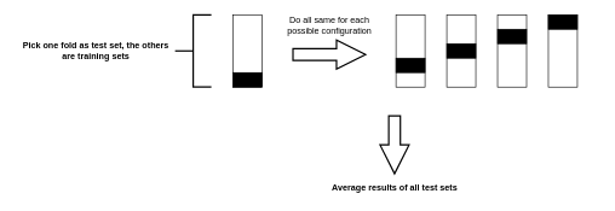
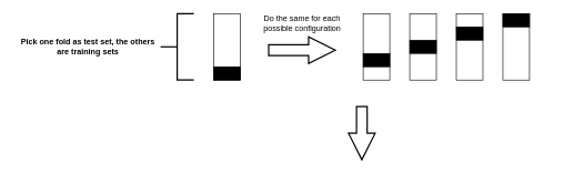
  <mxCell id="0" />
  <mxCell id="1" parent="0" />
  <mxCell id="2" value="" style="rounded=0;whiteSpace=wrap;html=1;fillColor=#FFFFFF;rotation=90;strokeColor=#000000;" parent="1" vertex="1"><mxGeometry x="290.5" y="50" width="100" height="40" as="geometry" /></mxCell>
  <mxCell id="3" value="" style="rounded=0;whiteSpace=wrap;html=1;fillColor=#FFFFFF;rotation=90;" parent="1" vertex="1"><mxGeometry x="515" y="50" width="100" height="40" as="geometry" /></mxCell>
  <mxCell id="4" value="" style="rounded=0;whiteSpace=wrap;html=1;fillColor=#FFFFFF;rotation=90;" parent="1" vertex="1"><mxGeometry x="585" y="50" width="100" height="40" as="geometry" /></mxCell>
  <mxCell id="5" value="" style="rounded=0;whiteSpace=wrap;html=1;fillColor=#FFFFFF;rotation=90;" parent="1" vertex="1"><mxGeometry x="655" y="50" width="100" height="40" as="geometry" /></mxCell>
  <mxCell id="6" value="" style="rounded=0;whiteSpace=wrap;html=1;rotation=90;" parent="1" vertex="1"><mxGeometry x="725" y="50" width="100" height="40" as="geometry" /></mxCell>
  <mxCell id="7" value="" style="rounded=0;whiteSpace=wrap;html=1;fillColor=#000000;" parent="1" vertex="1"><mxGeometry x="320.5" y="100" width="40" height="20" as="geometry" /></mxCell>
  <mxCell id="8" value="" style="rounded=0;whiteSpace=wrap;html=1;fillColor=#000000;" parent="1" vertex="1"><mxGeometry x="545" y="80" width="40" height="20" as="geometry" /></mxCell>
  <mxCell id="9" value="" style="rounded=0;whiteSpace=wrap;html=1;fillColor=#000000;" parent="1" vertex="1"><mxGeometry x="615" y="60" width="40" height="20" as="geometry" /></mxCell>
  <mxCell id="10" value="" style="rounded=0;whiteSpace=wrap;html=1;fillColor=#000000;" parent="1" vertex="1"><mxGeometry x="685" y="40" width="40" height="20" as="geometry" /></mxCell>
  <mxCell id="11" value="" style="rounded=0;whiteSpace=wrap;html=1;fillColor=#000000;" parent="1" vertex="1"><mxGeometry x="755" y="20" width="40" height="20" as="geometry" /></mxCell>
  <mxCell id="12" value="" style="strokeWidth=2;html=1;shape=mxgraph.flowchart.annotation_2;align=left;labelPosition=right;pointerEvents=1;fillColor=#000000;gradientColor=#ffffff;" vertex="1" parent="1"><mxGeometry x="240.5" y="20" width="50" height="100" as="geometry" /></mxCell>
  <mxCell id="13" value="&lt;div&gt;&lt;b&gt;Pick one fold as test set, the others &lt;br&gt;&lt;/b&gt;&lt;/div&gt;&lt;div&gt;&lt;b&gt;are training sets&lt;/b&gt;&lt;/div&gt;" style="text;html=1;align=center;verticalAlign=middle;resizable=0;points=[];;autosize=1;" vertex="1" parent="1"><mxGeometry x="20.5" y="55" width="220" height="30" as="geometry" /></mxCell>
- <mxCell id="14" value="&lt;div&gt;Do all same for each &lt;br&gt;&lt;/div&gt;&lt;div&gt;possible configuration&lt;/div&gt;" style="text;html=1;align=center;verticalAlign=middle;resizable=0;points=[];;autosize=1;" vertex="1" parent="1"><mxGeometry x="383" y="20" width="140" height="30" as="geometry" /></mxCell>
+ <mxCell id="14" value="&lt;div&gt;Do the same for each &lt;br&gt;&lt;/div&gt;&lt;div&gt;possible configuration&lt;/div&gt;" style="text;html=1;align=center;verticalAlign=middle;resizable=0;points=[];;autosize=1;" vertex="1" parent="1"><mxGeometry x="383" y="20" width="140" height="30" as="geometry" /></mxCell>
  <mxCell id="15" value="" style="verticalLabelPosition=bottom;verticalAlign=top;html=1;strokeWidth=2;shape=mxgraph.arrows2.arrow;dy=0.6;dx=40;notch=0;fillColor=#FFFFFF;gradientColor=#ffffff;" vertex="1" parent="1"><mxGeometry x="403" y="55" width="100" height="40" as="geometry" /></mxCell>
  <mxCell id="16" value="" style="verticalLabelPosition=bottom;verticalAlign=top;html=1;strokeWidth=2;shape=mxgraph.arrows2.arrow;dy=0.6;dx=40;notch=0;fillColor=#FFFFFF;gradientColor=#ffffff;rotation=90;" vertex="1" parent="1"><mxGeometry x="503" y="180" width="80" height="40" as="geometry" /></mxCell>
- <mxCell id="17" value="&lt;b&gt;Average results of all test sets&lt;/b&gt;" style="text;html=1;align=center;verticalAlign=middle;resizable=0;points=[];;autosize=1;" vertex="1" parent="1"><mxGeometry x="448" y="250" width="190" height="20" as="geometry" /></mxCell>
